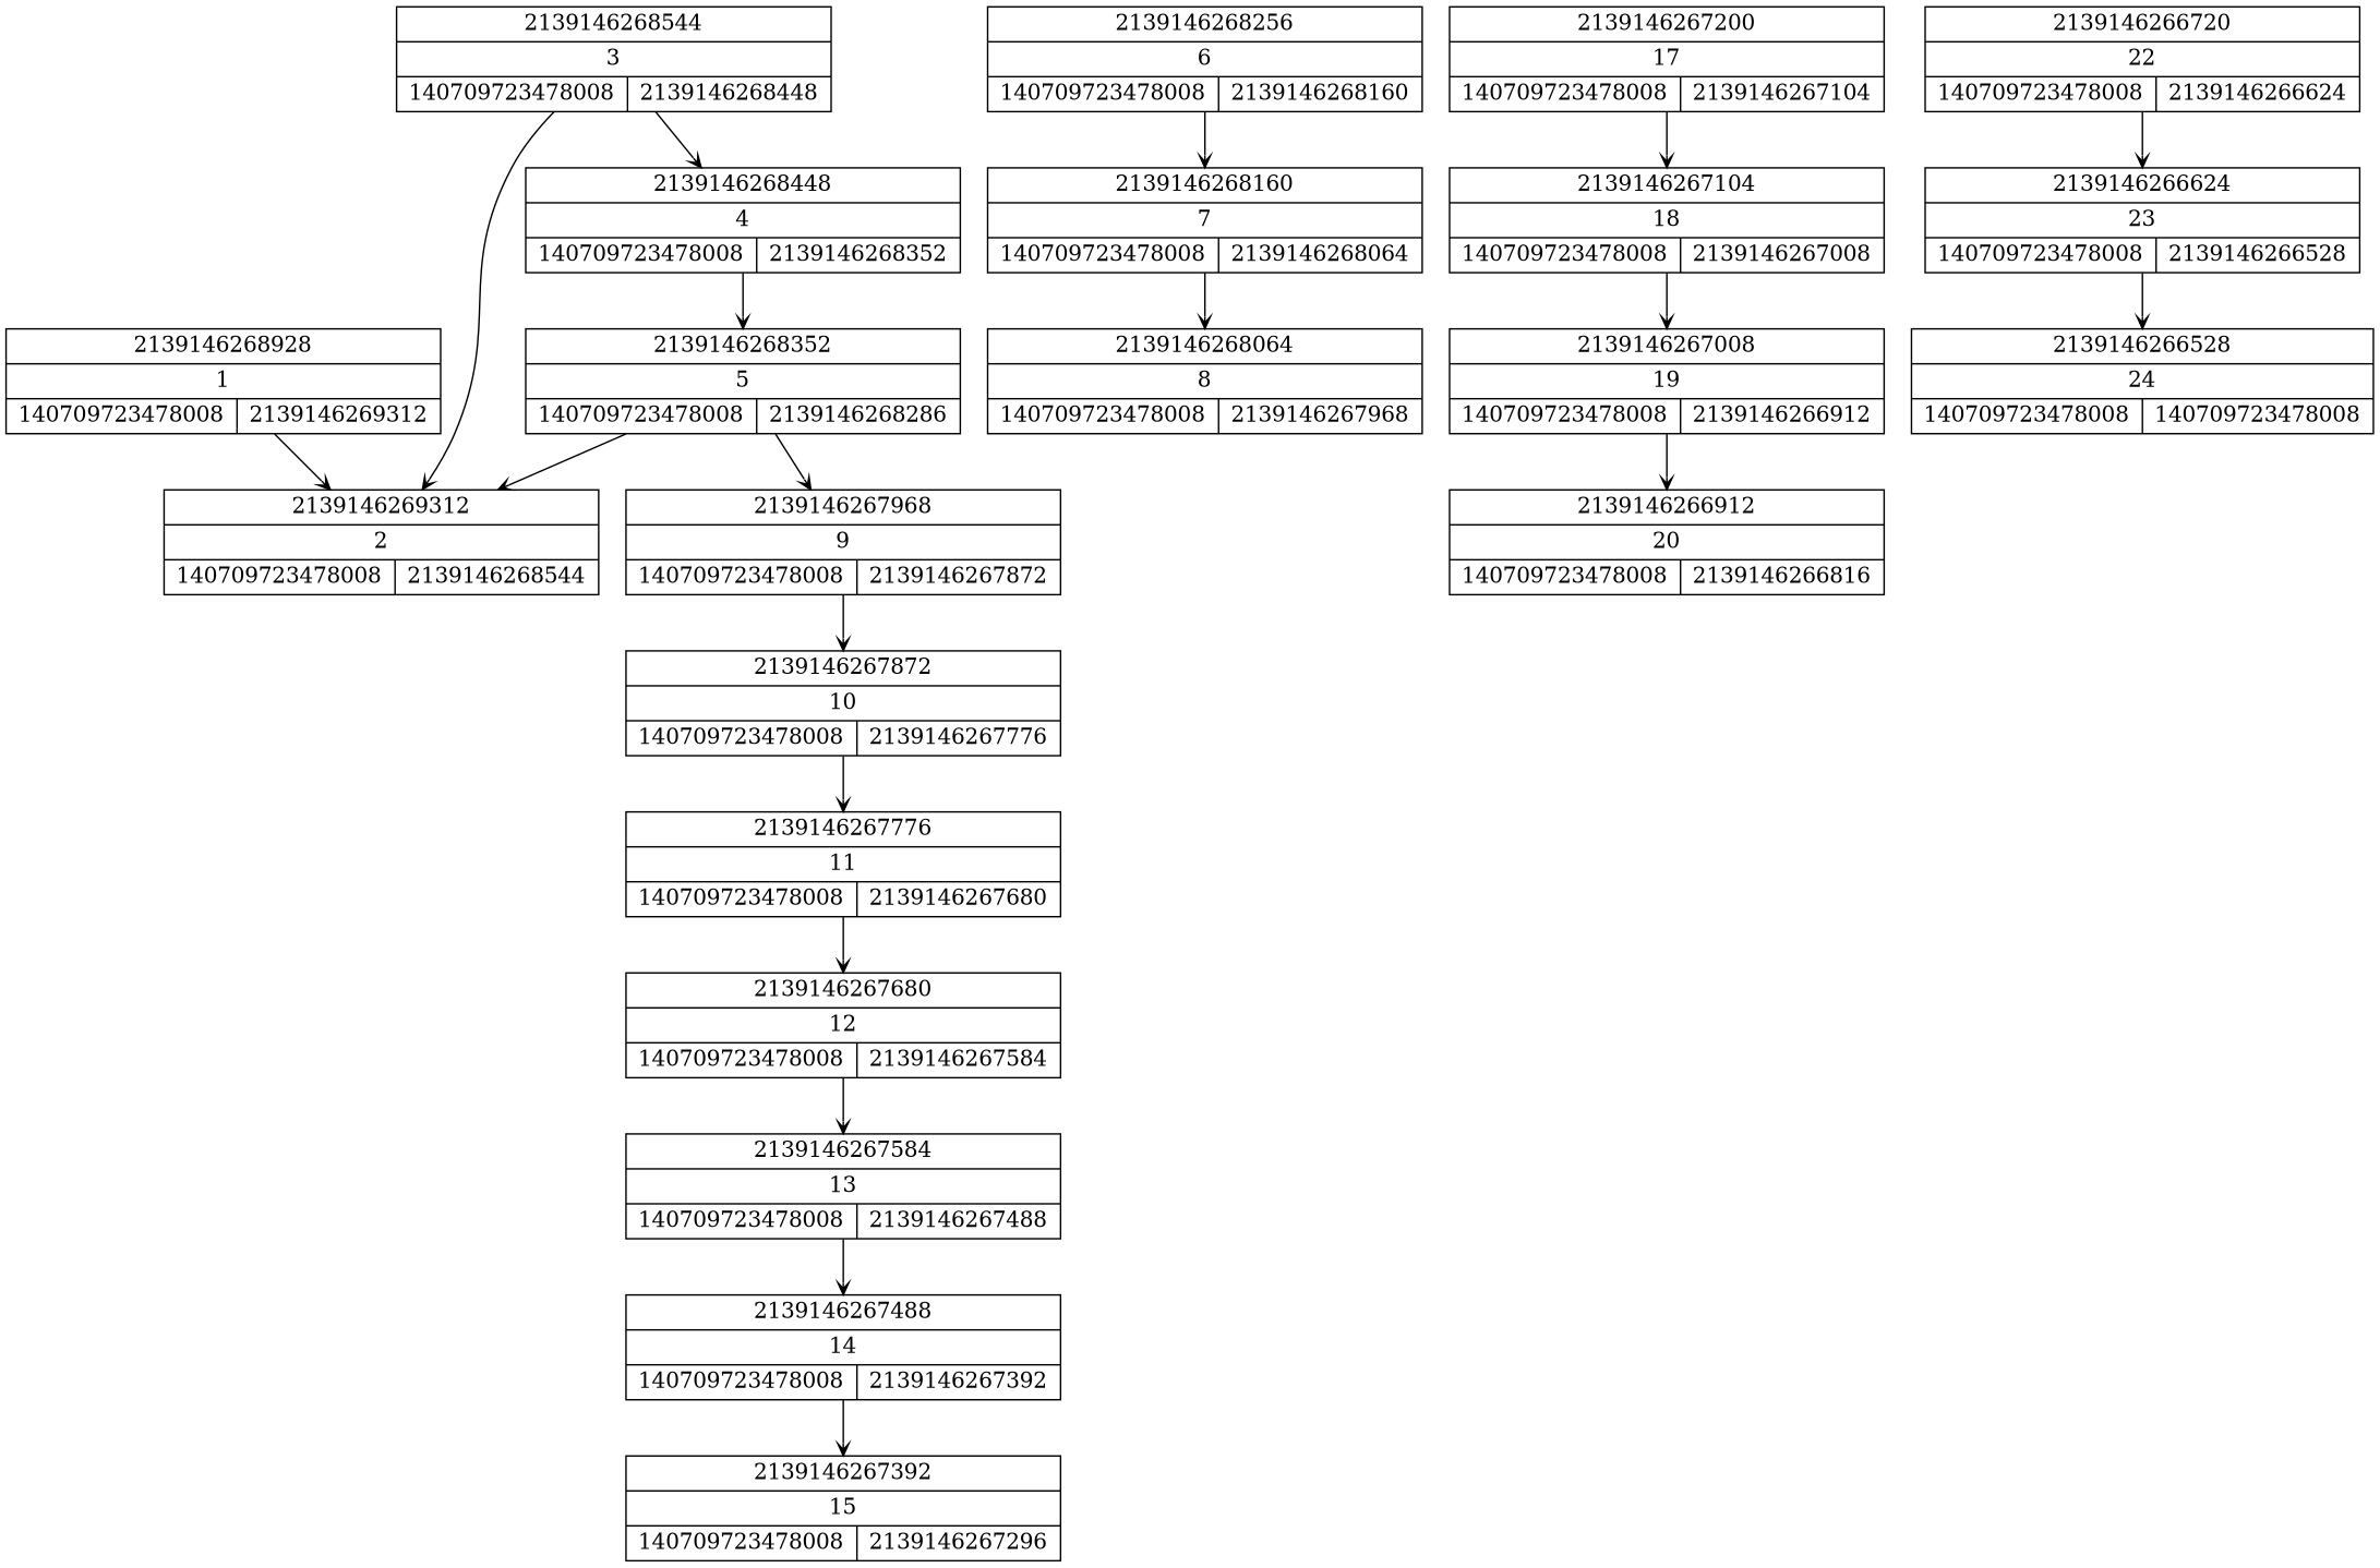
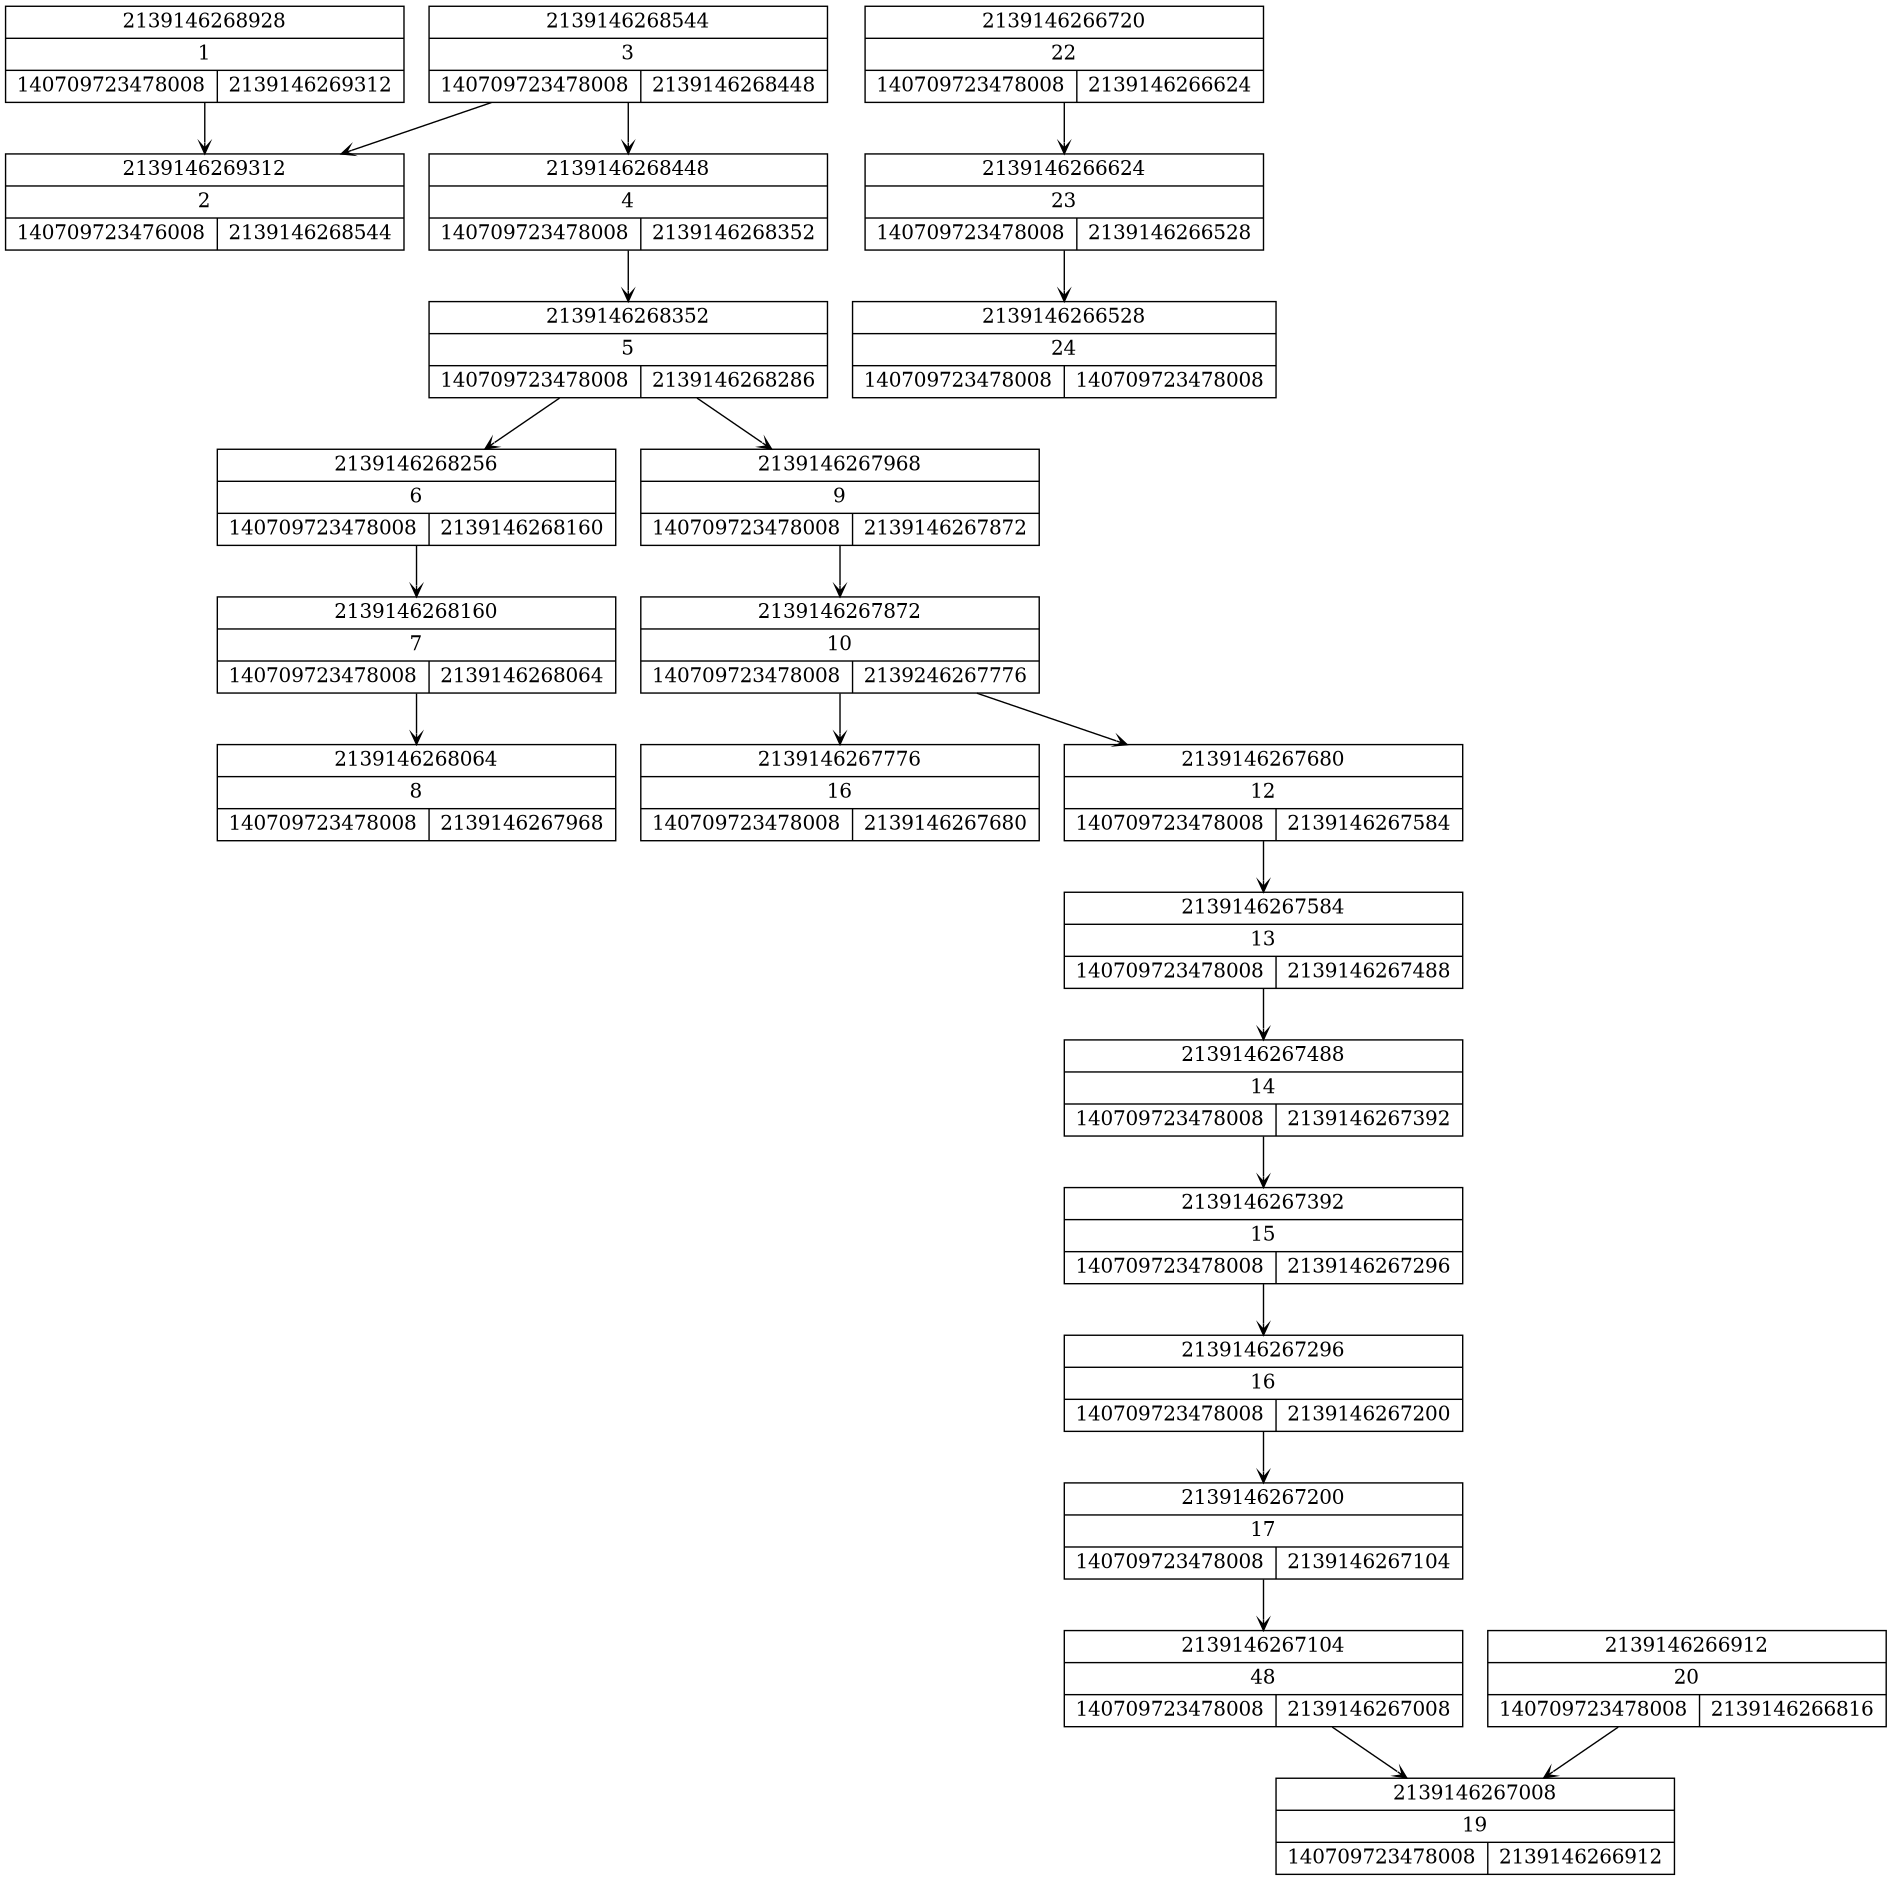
  digraph {
    node [shape=record]
    edge [arrowhead=vee arrowsize=0.8]
    n1 [height=0.6 label="{2139146268928|1|{140709723478008|2139146269312}}" width=1.5]
-   n2 [height=0.6 label="{2139146269312|2|{140709723478008|2139146268544}}" width=1.5]
+   n2 [height=0.6 label="{2139146269312|2|{140709723476008|2139146268544}}" width=1.5]
    n3 [height=0.6 label="{2139146268544|3|{140709723478008|2139146268448}}" width=1.5]
    n4 [height=0.6 label="{2139146268448|4|{140709723478008|2139146268352}}" width=1.5]
    n5 [height=0.6 label="{2139146268352|5|{140709723478008|2139146268286}}" width=1.5]
    n6 [height=0.6 label="{2139146268256|6|{140709723478008|2139146268160}}" width=1.5]
    n7 [height=0.6 label="{2139146267968|9|{140709723478008|2139146267872}}" width=1.5]
    n8 [height=0.6 label="{2139146268160|7|{140709723478008|2139146268064}}" width=1.5]
    n9 [height=0.6 label="{2139146268064|8|{140709723478008|2139146267968}}" width=1.5]
-   n10 [height=0.6 label="{2139146267872|10|{140709723478008|2139146267776}}" width=1.5]
-   n11 [height=0.6 label="{2139146267776|11|{140709723478008|2139146267680}}" width=1.5]
+   n10 [height=0.6 label="{2139146267872|10|{140709723478008|2139246267776}}" width=1.5]
+   n11 [height=0.6 label="{2139146267776|16|{140709723478008|2139146267680}}" width=1.5]
    n12 [height=0.6 label="{2139146267680|12|{140709723478008|2139146267584}}" width=1.5]
    n13 [height=0.6 label="{2139146267584|13|{140709723478008|2139146267488}}" width=1.5]
    n14 [height=0.6 label="{2139146267488|14|{140709723478008|2139146267392}}" width=1.5]
    n15 [height=0.6 label="{2139146267392|15|{140709723478008|2139146267296}}" width=1.5]
+   n16 [height=0.6 label="{2139146267296|16|{140709723478008|2139146267200}}" width=1.5]
    n17 [height=0.6 label="{2139146267200|17|{140709723478008|2139146267104}}" width=1.5]
-   n18 [height=0.6 label="{2139146267104|18|{140709723478008|2139146267008}}" width=1.5]
+   n18 [height=0.6 label="{2139146267104|48|{140709723478008|2139146267008}}" width=1.5]
    n19 [height=0.6 label="{2139146267008|19|{140709723478008|2139146266912}}" width=1.5]
    n20 [height=0.6 label="{2139146266912|20|{140709723478008|2139146266816}}" width=1.5]
    n21 [height=0.6 label="{2139146266720|22|{140709723478008|2139146266624}}" width=1.5]
    n22 [height=0.6 label="{2139146266624|23|{140709723478008|2139146266528}}" width=1.5]
    n23 [height=0.6 label="{2139146266528|24|{140709723478008|140709723478008}}" width=1.5]
    n1 -> n2
    n3 -> n2
    n3 -> n4
    n4 -> n5
-   n5 -> n2
+   n5 -> n6
    n5 -> n7
    n6 -> n8
    n7 -> n10
    n8 -> n9
    n10 -> n11
-   n11 -> n12
+   n10 -> n12
    n12 -> n13
    n13 -> n14
    n14 -> n15
+   n15 -> n16
+   n16 -> n17
    n17 -> n18
    n18 -> n19
-   n19 -> n20
+   n20 -> n19
    n21 -> n22
    n22 -> n23
  }
